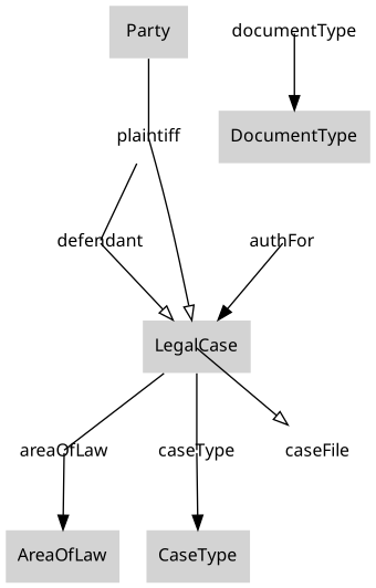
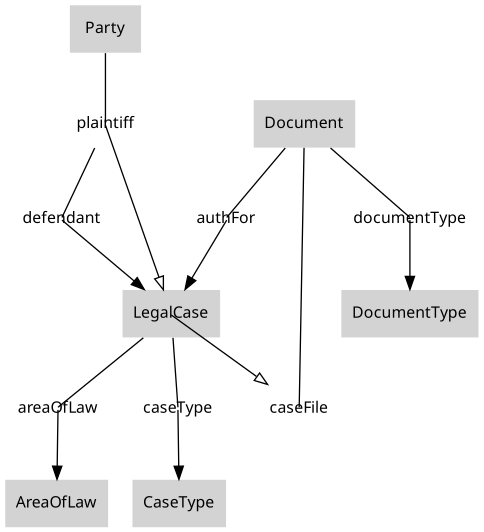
  digraph {
    node [fontname=Sans fontsize=12 shape=plaintext bgcolor=white]
    edge [arrowhead=none arrowtail=none]
    n1 [label=Party style=filled bgcolor=""]
    n2 [label=plaintiff]
    n3 [label=defendant]
    n4 [label=LegalCase style=filled bgcolor=""]
    n5 [label=areaOfLaw]
    n6 [label=caseType]
    n7 [label=caseFile]
    n8 [label=AreaOfLaw style=filled bgcolor=""]
    n9 [label=CaseType style=filled bgcolor=""]
+   n10 [label=Document style=filled bgcolor=""]
    n11 [label=authFor]
    n12 [label=documentType]
    n13 [label=DocumentType style=filled bgcolor=""]
    n1 -> n2 [dir=both headclip=false]
    n2 -> n3 [dir=both headclip=false]
    n2 -> n4 [arrowhead=onormal tailclip=false]
-   n3 -> n4 [arrowhead=onormal tailclip=false]
+   n3 -> n4 [arrowhead=normal tailclip=false]
    n4 -> n5 [dir=both headclip=false]
    n4 -> n6 [dir=both headclip=false]
    n4 -> n7 [arrowhead=onormal tailclip=false]
    n5 -> n8 [arrowhead=normal tailclip=false]
    n6 -> n9 [arrowhead=normal tailclip=false]
+   n10 -> n7 [dir=both headclip=false]
+   n10 -> n11 [dir=both headclip=false]
+   n10 -> n12 [dir=both headclip=false]
    n11 -> n4 [arrowhead=normal tailclip=false]
    n12 -> n13 [arrowhead=normal tailclip=false]
  }
